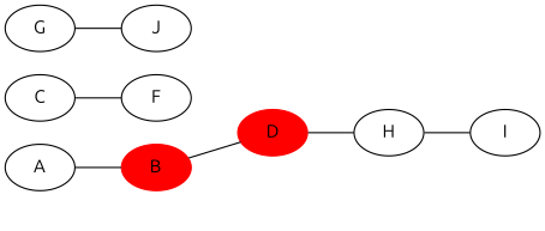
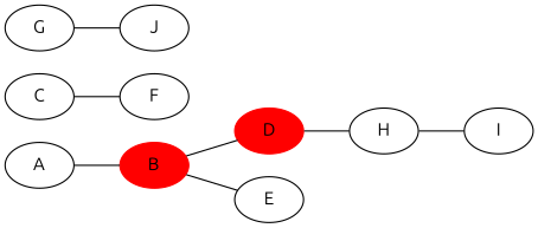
  graph {
    fontname=Ubuntu
    rankdir=LR
    node [fontname=Ubuntu]
    edge [fontname=Ubuntu]
    B [color=red style=filled]
    D [color=red style=filled]
+   E
    H
    I
    A
    C
    F
    G
    J
    B -- D
+   B -- E
    D -- H
    H -- I
    A -- B
    C -- F
    G -- J
  }
